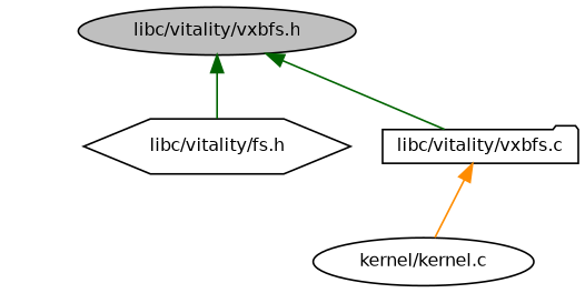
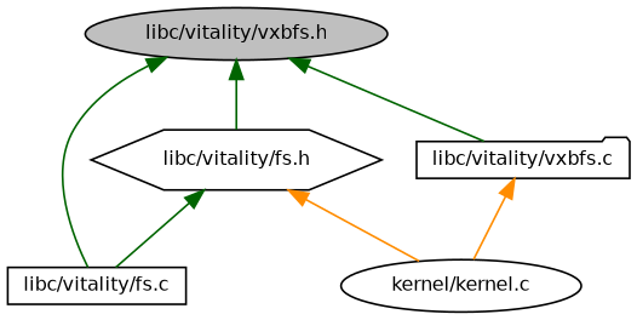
  digraph {
    node [color=black fillcolor=white fontname=Helvetica fontsize=10 shape=ellipse style=filled]
    edge [color=darkgreen dir=back fontname=Helvetica fontsize=10 labelfontname=Helvetica labelfontsize=10 style=solid]
    n1 [fillcolor=grey75 fontcolor=black height=0.2 label="libc/vitality/vxbfs.h" width=0.4]
    n2 [height=0.2 label="libc/vitality/fs.h" shape=hexagon width=0.4]
+   n3 [height=0.2 label="libc/vitality/fs.c" shape=box width=0.4]
    n4 [height=0.2 label="libc/vitality/vxbfs.c" shape=folder width=0.4]
    n5 [height=0.2 label="kernel/kernel.c" width=0.4]
    n1 -> n2
+   n1 -> n3
    n1 -> n4
+   n2 -> n3
+   n2 -> n5 [color=darkorange]
    n4 -> n5 [color=darkorange]
  }
